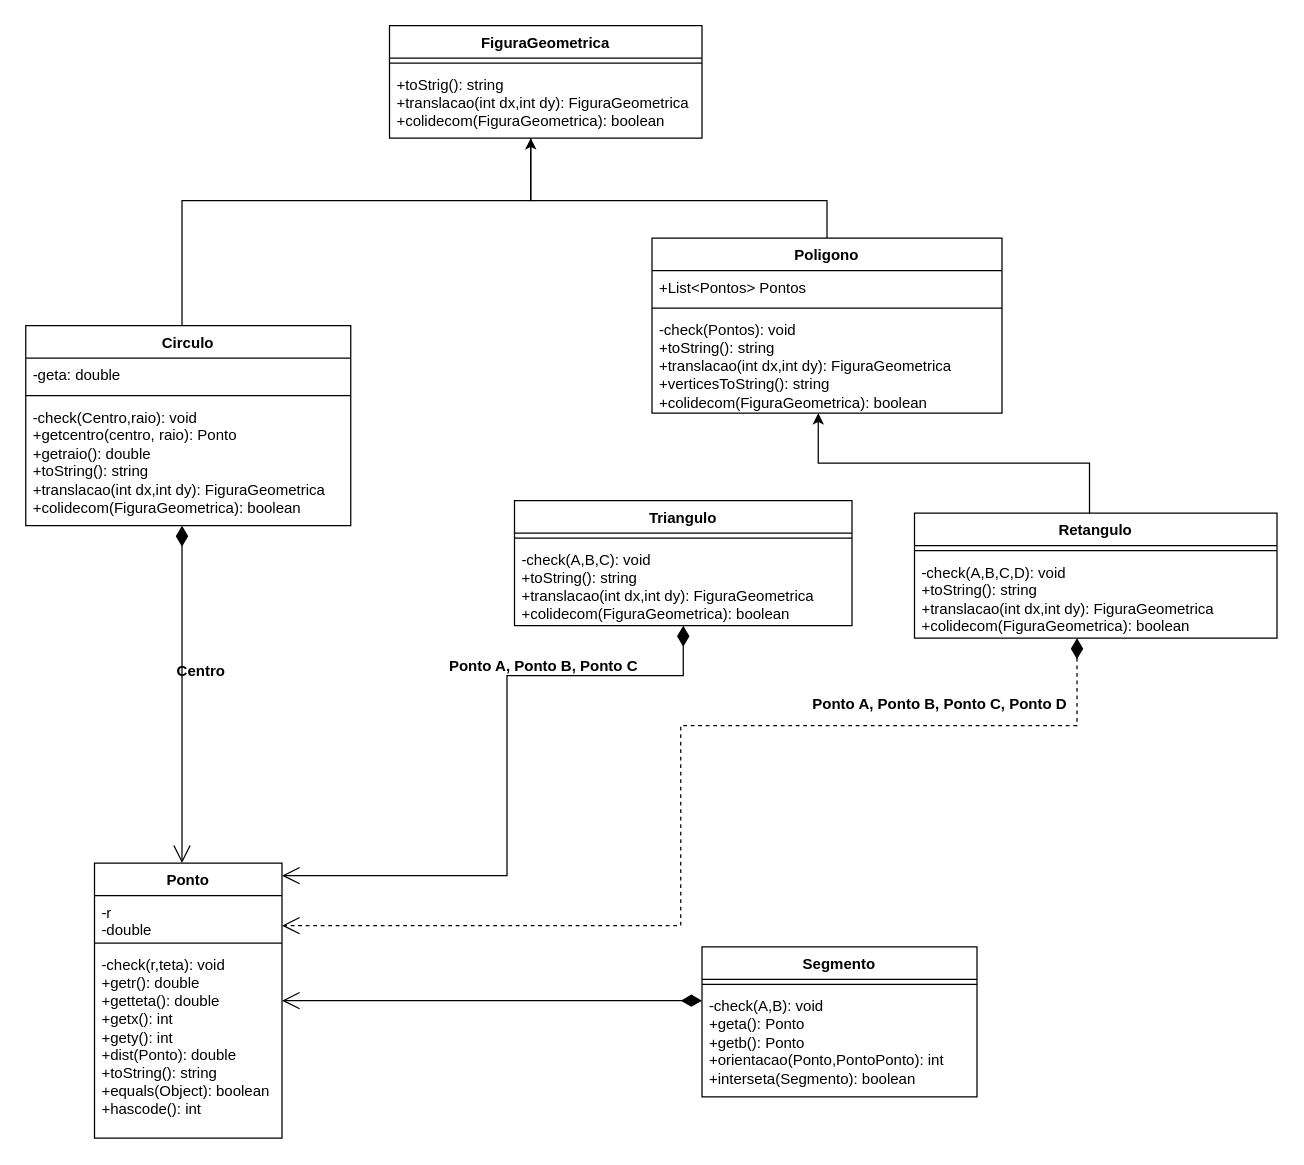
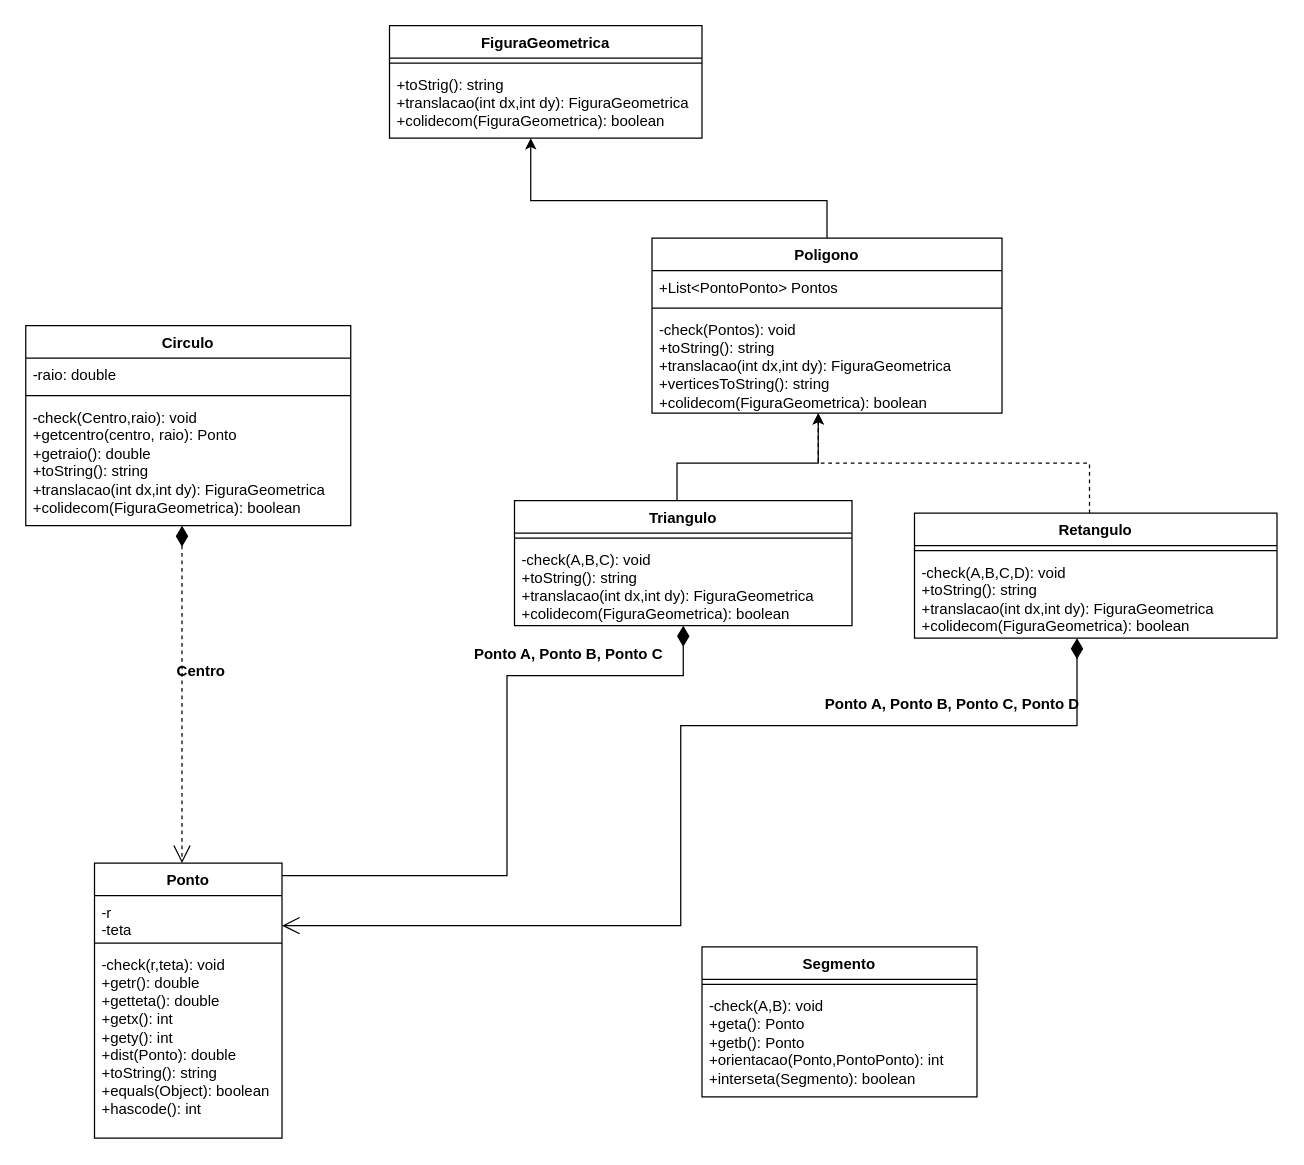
  <mxCell id="0" />
  <mxCell id="1" parent="0" />
  <mxCell id="2" value="Ponto" style="swimlane;fontStyle=1;align=center;verticalAlign=top;childLayout=stackLayout;horizontal=1;startSize=26;horizontalStack=0;resizeParent=1;resizeParentMax=0;resizeLast=0;collapsible=1;marginBottom=0;whiteSpace=wrap;html=1;" parent="1" vertex="1"><mxGeometry x="75" y="690" width="150" height="220" as="geometry"><mxRectangle x="320" y="180" width="100" height="30" as="alternateBounds" /></mxGeometry></mxCell>
- <mxCell id="3" value="-r&lt;div&gt;-double&lt;/div&gt;" style="text;strokeColor=none;fillColor=none;align=left;verticalAlign=top;spacingLeft=4;spacingRight=4;overflow=hidden;rotatable=0;points=[[0,0.5],[1,0.5]];portConstraint=eastwest;whiteSpace=wrap;html=1;" parent="2" vertex="1"><mxGeometry y="26" width="150" height="34" as="geometry" /></mxCell>
+ <mxCell id="3" value="-r&lt;div&gt;-teta&lt;/div&gt;" style="text;strokeColor=none;fillColor=none;align=left;verticalAlign=top;spacingLeft=4;spacingRight=4;overflow=hidden;rotatable=0;points=[[0,0.5],[1,0.5]];portConstraint=eastwest;whiteSpace=wrap;html=1;" parent="2" vertex="1"><mxGeometry y="26" width="150" height="34" as="geometry" /></mxCell>
  <mxCell id="4" value="" style="line;strokeWidth=1;fillColor=none;align=left;verticalAlign=middle;spacingTop=-1;spacingLeft=3;spacingRight=3;rotatable=0;labelPosition=right;points=[];portConstraint=eastwest;strokeColor=inherit;" parent="2" vertex="1"><mxGeometry y="60" width="150" height="8" as="geometry" /></mxCell>
  <mxCell id="5" value="-check(r,teta): void&lt;div&gt;+getr(): double&lt;/div&gt;&lt;div&gt;&lt;div&gt;+getteta(): double&lt;/div&gt;&lt;/div&gt;&lt;div&gt;&lt;div&gt;+getx(): int&lt;/div&gt;&lt;/div&gt;&lt;div&gt;&lt;div&gt;+gety(): int&lt;/div&gt;&lt;/div&gt;&lt;div&gt;&lt;div&gt;+dist(Ponto): double&lt;/div&gt;&lt;/div&gt;&lt;div&gt;+toString(): string&lt;/div&gt;&lt;div&gt;+equals(Object): boolean&lt;/div&gt;&lt;div&gt;+hascode(): int&lt;/div&gt;" style="text;strokeColor=none;fillColor=none;align=left;verticalAlign=top;spacingLeft=4;spacingRight=4;overflow=hidden;rotatable=0;points=[[0,0.5],[1,0.5]];portConstraint=eastwest;whiteSpace=wrap;html=1;" parent="2" vertex="1"><mxGeometry y="68" width="150" height="152" as="geometry" /></mxCell>
- <mxCell id="6" value="&lt;div&gt;&lt;br&gt;&lt;/div&gt;" style="endArrow=open;html=1;endSize=12;startArrow=diamondThin;startSize=14;startFill=1;edgeStyle=orthogonalEdgeStyle;align=left;verticalAlign=bottom;rounded=0;" parent="1" source="20" target="2" edge="1"><mxGeometry x="-0.506" y="37" relative="1" as="geometry"><mxPoint x="464" y="610" as="sourcePoint" /><mxPoint x="454" y="590" as="targetPoint" /><Array as="points"><mxPoint x="411" y="800" /><mxPoint x="411" y="800" /></Array><mxPoint as="offset" /></mxGeometry></mxCell>
- <mxCell id="7" style="edgeStyle=orthogonalEdgeStyle;rounded=0;orthogonalLoop=1;jettySize=auto;html=1;" parent="1" source="8" target="33" edge="1"><mxGeometry relative="1" as="geometry"><Array as="points"><mxPoint x="871" y="370" /><mxPoint x="654" y="370" /></Array><mxPoint x="654" y="340" as="targetPoint" /></mxGeometry></mxCell>
+ <mxCell id="7" style="edgeStyle=orthogonalEdgeStyle;rounded=0;orthogonalLoop=1;jettySize=auto;html=1;dashed=1;" parent="1" source="8" target="33" edge="1"><mxGeometry relative="1" as="geometry"><Array as="points"><mxPoint x="871" y="370" /><mxPoint x="654" y="370" /></Array><mxPoint x="654" y="340" as="targetPoint" /></mxGeometry></mxCell>
  <mxCell id="8" value="Retangulo" style="swimlane;fontStyle=1;align=center;verticalAlign=top;childLayout=stackLayout;horizontal=1;startSize=26;horizontalStack=0;resizeParent=1;resizeParentMax=0;resizeLast=0;collapsible=1;marginBottom=0;whiteSpace=wrap;html=1;" parent="1" vertex="1"><mxGeometry x="731" y="410" width="290" height="100" as="geometry"><mxRectangle x="320" y="180" width="100" height="30" as="alternateBounds" /></mxGeometry></mxCell>
  <mxCell id="9" value="" style="line;strokeWidth=1;fillColor=none;align=left;verticalAlign=middle;spacingTop=-1;spacingLeft=3;spacingRight=3;rotatable=0;labelPosition=right;points=[];portConstraint=eastwest;strokeColor=inherit;" parent="8" vertex="1"><mxGeometry y="26" width="290" height="8" as="geometry" /></mxCell>
  <mxCell id="10" value="-check(A,B,C,D): void&lt;div&gt;+toString(): string&lt;/div&gt;&lt;div&gt;+translacao(int dx,int dy): FiguraGeometrica&amp;nbsp;&lt;/div&gt;&lt;div&gt;+colidecom(FiguraGeometrica): boolean&amp;nbsp;&lt;/div&gt;" style="text;strokeColor=none;fillColor=none;align=left;verticalAlign=top;spacingLeft=4;spacingRight=4;overflow=hidden;rotatable=0;points=[[0,0.5],[1,0.5]];portConstraint=eastwest;whiteSpace=wrap;html=1;" parent="8" vertex="1"><mxGeometry y="34" width="290" height="66" as="geometry" /></mxCell>
+ <mxCell id="11" style="edgeStyle=orthogonalEdgeStyle;rounded=0;orthogonalLoop=1;jettySize=auto;html=1;" parent="1" source="12" target="33" edge="1"><mxGeometry relative="1" as="geometry"><Array as="points"><mxPoint x="541" y="370" /><mxPoint x="654" y="370" /><mxPoint x="654" y="243" /></Array><mxPoint x="654" y="340" as="targetPoint" /></mxGeometry></mxCell>
  <mxCell id="12" value="Triangulo" style="swimlane;fontStyle=1;align=center;verticalAlign=top;childLayout=stackLayout;horizontal=1;startSize=26;horizontalStack=0;resizeParent=1;resizeParentMax=0;resizeLast=0;collapsible=1;marginBottom=0;whiteSpace=wrap;html=1;" parent="1" vertex="1"><mxGeometry x="411" y="400" width="270" height="100" as="geometry"><mxRectangle x="320" y="180" width="100" height="30" as="alternateBounds" /></mxGeometry></mxCell>
  <mxCell id="13" value="" style="line;strokeWidth=1;fillColor=none;align=left;verticalAlign=middle;spacingTop=-1;spacingLeft=3;spacingRight=3;rotatable=0;labelPosition=right;points=[];portConstraint=eastwest;strokeColor=inherit;" parent="12" vertex="1"><mxGeometry y="26" width="270" height="8" as="geometry" /></mxCell>
  <mxCell id="14" value="-check(A,B,C): void&lt;div&gt;+toString(): string&lt;/div&gt;&lt;div&gt;+translacao(int dx,int dy): FiguraGeometrica&lt;/div&gt;&lt;div&gt;&lt;span style=&quot;background-color: transparent; color: light-dark(rgb(0, 0, 0), rgb(255, 255, 255));&quot;&gt;+colidecom(FiguraGeometrica): boolean&amp;nbsp;&lt;/span&gt;&amp;nbsp;&lt;/div&gt;" style="text;strokeColor=none;fillColor=none;align=left;verticalAlign=top;spacingLeft=4;spacingRight=4;overflow=hidden;rotatable=0;points=[[0,0.5],[1,0.5]];portConstraint=eastwest;whiteSpace=wrap;html=1;" parent="12" vertex="1"><mxGeometry y="34" width="270" height="66" as="geometry" /></mxCell>
- <mxCell id="15" style="edgeStyle=orthogonalEdgeStyle;rounded=0;orthogonalLoop=1;jettySize=auto;html=1;" parent="1" source="16" target="23" edge="1"><mxGeometry relative="1" as="geometry"><mxPoint x="84" y="260" as="sourcePoint" /><Array as="points"><mxPoint x="145" y="160" /><mxPoint x="424" y="160" /></Array></mxGeometry></mxCell>
  <mxCell id="16" value="Circulo" style="swimlane;fontStyle=1;align=center;verticalAlign=top;childLayout=stackLayout;horizontal=1;startSize=26;horizontalStack=0;resizeParent=1;resizeParentMax=0;resizeLast=0;collapsible=1;marginBottom=0;whiteSpace=wrap;html=1;" parent="1" vertex="1"><mxGeometry x="20" y="260" width="260" height="160" as="geometry"><mxRectangle x="320" y="180" width="100" height="30" as="alternateBounds" /></mxGeometry></mxCell>
- <mxCell id="17" value="-geta: double" style="text;strokeColor=none;fillColor=none;align=left;verticalAlign=top;spacingLeft=4;spacingRight=4;overflow=hidden;rotatable=0;points=[[0,0.5],[1,0.5]];portConstraint=eastwest;whiteSpace=wrap;html=1;" parent="16" vertex="1"><mxGeometry y="26" width="260" height="26" as="geometry" /></mxCell>
+ <mxCell id="17" value="-raio: double" style="text;strokeColor=none;fillColor=none;align=left;verticalAlign=top;spacingLeft=4;spacingRight=4;overflow=hidden;rotatable=0;points=[[0,0.5],[1,0.5]];portConstraint=eastwest;whiteSpace=wrap;html=1;" parent="16" vertex="1"><mxGeometry y="26" width="260" height="26" as="geometry" /></mxCell>
  <mxCell id="18" value="" style="line;strokeWidth=1;fillColor=none;align=left;verticalAlign=middle;spacingTop=-1;spacingLeft=3;spacingRight=3;rotatable=0;labelPosition=right;points=[];portConstraint=eastwest;strokeColor=inherit;" parent="16" vertex="1"><mxGeometry y="52" width="260" height="8" as="geometry" /></mxCell>
  <mxCell id="19" value="&lt;div&gt;-check(Centro,raio): void&lt;/div&gt;+getcentro(centro, raio): Ponto&lt;div&gt;+getraio(): double&lt;/div&gt;&lt;div&gt;+toString(): string&lt;/div&gt;&lt;div&gt;+translacao(int dx,int dy): FiguraGeometrica&lt;/div&gt;&lt;div&gt;&lt;span style=&quot;background-color: transparent; color: light-dark(rgb(0, 0, 0), rgb(255, 255, 255));&quot;&gt;+colidecom(FiguraGeometrica): boolean&amp;nbsp;&lt;/span&gt;&amp;nbsp;&lt;/div&gt;" style="text;strokeColor=none;fillColor=none;align=left;verticalAlign=top;spacingLeft=4;spacingRight=4;overflow=hidden;rotatable=0;points=[[0,0.5],[1,0.5]];portConstraint=eastwest;whiteSpace=wrap;html=1;" parent="16" vertex="1"><mxGeometry y="60" width="260" height="100" as="geometry" /></mxCell>
  <mxCell id="20" value="Segmento" style="swimlane;fontStyle=1;align=center;verticalAlign=top;childLayout=stackLayout;horizontal=1;startSize=26;horizontalStack=0;resizeParent=1;resizeParentMax=0;resizeLast=0;collapsible=1;marginBottom=0;whiteSpace=wrap;html=1;" parent="1" vertex="1"><mxGeometry x="561" y="757" width="220" height="120" as="geometry"><mxRectangle x="320" y="180" width="100" height="30" as="alternateBounds" /></mxGeometry></mxCell>
  <mxCell id="21" value="" style="line;strokeWidth=1;fillColor=none;align=left;verticalAlign=middle;spacingTop=-1;spacingLeft=3;spacingRight=3;rotatable=0;labelPosition=right;points=[];portConstraint=eastwest;strokeColor=inherit;" parent="20" vertex="1"><mxGeometry y="26" width="220" height="8" as="geometry" /></mxCell>
  <mxCell id="22" value="&lt;div&gt;-check(A,B): void&lt;/div&gt;+geta(): Ponto&lt;div&gt;+getb(): Ponto&lt;/div&gt;&lt;div&gt;+orientacao(Ponto,PontoPonto): int&lt;/div&gt;&lt;div&gt;+interseta(Segmento): boolean&lt;/div&gt;" style="text;strokeColor=none;fillColor=none;align=left;verticalAlign=top;spacingLeft=4;spacingRight=4;overflow=hidden;rotatable=0;points=[[0,0.5],[1,0.5]];portConstraint=eastwest;whiteSpace=wrap;html=1;" parent="20" vertex="1"><mxGeometry y="34" width="220" height="86" as="geometry" /></mxCell>
  <mxCell id="23" value="FiguraGeometrica" style="swimlane;fontStyle=1;align=center;verticalAlign=top;childLayout=stackLayout;horizontal=1;startSize=26;horizontalStack=0;resizeParent=1;resizeParentMax=0;resizeLast=0;collapsible=1;marginBottom=0;whiteSpace=wrap;html=1;" parent="1" vertex="1"><mxGeometry x="311" y="20" width="250" height="90" as="geometry"><mxRectangle x="320" y="180" width="100" height="30" as="alternateBounds" /></mxGeometry></mxCell>
  <mxCell id="24" value="" style="line;strokeWidth=1;fillColor=none;align=left;verticalAlign=middle;spacingTop=-1;spacingLeft=3;spacingRight=3;rotatable=0;labelPosition=right;points=[];portConstraint=eastwest;strokeColor=inherit;" parent="23" vertex="1"><mxGeometry y="26" width="250" height="8" as="geometry" /></mxCell>
  <mxCell id="25" value="+toStrig(): string&lt;div&gt;+translacao(int dx,int dy): FiguraGeometrica&lt;/div&gt;&lt;div&gt;+colidecom(FiguraGeometrica): boolean&amp;nbsp;&lt;/div&gt;" style="text;strokeColor=none;fillColor=none;align=left;verticalAlign=top;spacingLeft=4;spacingRight=4;overflow=hidden;rotatable=0;points=[[0,0.5],[1,0.5]];portConstraint=eastwest;whiteSpace=wrap;html=1;" parent="23" vertex="1"><mxGeometry y="34" width="250" height="56" as="geometry" /></mxCell>
- <mxCell id="26" style="edgeStyle=orthogonalEdgeStyle;rounded=0;orthogonalLoop=1;jettySize=auto;html=1;endArrow=none;" parent="1" source="33" target="23" edge="1"><mxGeometry relative="1" as="geometry"><Array as="points"><mxPoint x="661" y="160" /><mxPoint x="424" y="160" /></Array><mxPoint x="651" y="240" as="sourcePoint" /></mxGeometry></mxCell>
- <mxCell id="27" value="" style="endArrow=open;html=1;endSize=12;startArrow=diamondThin;startSize=14;startFill=1;edgeStyle=orthogonalEdgeStyle;align=left;verticalAlign=bottom;rounded=0;" parent="1" source="16" target="2" edge="1"><mxGeometry x="-0.652" y="-44" relative="1" as="geometry"><mxPoint x="145" y="490" as="sourcePoint" /><mxPoint x="244" y="653" as="targetPoint" /><Array as="points"><mxPoint x="145" y="620" /><mxPoint x="145" y="620" /></Array><mxPoint as="offset" /></mxGeometry></mxCell>
- <mxCell id="28" value="&lt;div&gt;&lt;br&gt;&lt;/div&gt;&lt;div&gt;&lt;br&gt;&lt;/div&gt;" style="endArrow=open;html=1;endSize=12;startArrow=diamondThin;startSize=14;startFill=1;edgeStyle=orthogonalEdgeStyle;align=left;verticalAlign=bottom;rounded=0;" parent="1" source="12" target="2" edge="1"><mxGeometry x="-0.667" y="36" relative="1" as="geometry"><mxPoint x="415" y="520" as="sourcePoint" /><mxPoint x="452" y="773" as="targetPoint" /><Array as="points"><mxPoint x="546" y="540" /><mxPoint x="405" y="540" /><mxPoint x="405" y="700" /></Array><mxPoint as="offset" /></mxGeometry></mxCell>
- <mxCell id="29" value="&lt;div&gt;&lt;br&gt;&lt;/div&gt;&lt;div&gt;&lt;br&gt;&lt;/div&gt;" style="endArrow=open;html=1;endSize=12;startArrow=diamondThin;startSize=14;startFill=1;edgeStyle=orthogonalEdgeStyle;align=left;verticalAlign=bottom;rounded=0;dashed=1;" parent="1" source="8" target="2" edge="1"><mxGeometry x="-0.875" y="37" relative="1" as="geometry"><mxPoint x="444" y="520" as="sourcePoint" /><mxPoint x="666" y="746" as="targetPoint" /><Array as="points"><mxPoint x="861" y="580" /><mxPoint x="544" y="580" /><mxPoint x="544" y="740" /></Array><mxPoint as="offset" /></mxGeometry></mxCell>
+ <mxCell id="26" style="edgeStyle=orthogonalEdgeStyle;rounded=0;orthogonalLoop=1;jettySize=auto;html=1;" parent="1" source="33" target="23" edge="1"><mxGeometry relative="1" as="geometry"><Array as="points"><mxPoint x="661" y="160" /><mxPoint x="424" y="160" /></Array><mxPoint x="651" y="240" as="sourcePoint" /></mxGeometry></mxCell>
+ <mxCell id="27" value="" style="endArrow=open;html=1;endSize=12;startArrow=diamondThin;startSize=14;startFill=1;edgeStyle=orthogonalEdgeStyle;align=left;verticalAlign=bottom;rounded=0;dashed=1;" parent="1" source="16" target="2" edge="1"><mxGeometry x="-0.652" y="-44" relative="1" as="geometry"><mxPoint x="145" y="490" as="sourcePoint" /><mxPoint x="244" y="653" as="targetPoint" /><Array as="points"><mxPoint x="145" y="620" /><mxPoint x="145" y="620" /></Array><mxPoint as="offset" /></mxGeometry></mxCell>
+ <mxCell id="28" value="&lt;div&gt;&lt;br&gt;&lt;/div&gt;&lt;div&gt;&lt;br&gt;&lt;/div&gt;" style="endArrow=none;html=1;endSize=12;startArrow=diamondThin;startSize=14;startFill=1;edgeStyle=orthogonalEdgeStyle;align=left;verticalAlign=bottom;rounded=0;" parent="1" source="12" target="2" edge="1"><mxGeometry x="-0.667" y="36" relative="1" as="geometry"><mxPoint x="415" y="520" as="sourcePoint" /><mxPoint x="452" y="773" as="targetPoint" /><Array as="points"><mxPoint x="546" y="540" /><mxPoint x="405" y="540" /><mxPoint x="405" y="700" /></Array><mxPoint as="offset" /></mxGeometry></mxCell>
+ <mxCell id="29" value="&lt;div&gt;&lt;br&gt;&lt;/div&gt;&lt;div&gt;&lt;br&gt;&lt;/div&gt;" style="endArrow=open;html=1;endSize=12;startArrow=diamondThin;startSize=14;startFill=1;edgeStyle=orthogonalEdgeStyle;align=left;verticalAlign=bottom;rounded=0;" parent="1" source="8" target="2" edge="1"><mxGeometry x="-0.875" y="37" relative="1" as="geometry"><mxPoint x="444" y="520" as="sourcePoint" /><mxPoint x="666" y="746" as="targetPoint" /><Array as="points"><mxPoint x="861" y="580" /><mxPoint x="544" y="580" /><mxPoint x="544" y="740" /></Array><mxPoint as="offset" /></mxGeometry></mxCell>
  <mxCell id="30" value="Centro" style="text;align=center;fontStyle=1;verticalAlign=middle;spacingLeft=3;spacingRight=3;strokeColor=none;rotatable=0;points=[[0,0.5],[1,0.5]];portConstraint=eastwest;html=1;" parent="1" vertex="1"><mxGeometry x="120" y="524" width="80" height="26" as="geometry" /></mxCell>
- <mxCell id="31" value="Ponto A, Ponto B, Ponto C" style="text;align=center;fontStyle=1;verticalAlign=middle;spacingLeft=3;spacingRight=3;strokeColor=none;rotatable=0;points=[[0,0.5],[1,0.5]];portConstraint=eastwest;html=1;" parent="1" vertex="1"><mxGeometry x="394" y="520" width="80" height="26" as="geometry" /></mxCell>
- <mxCell id="32" value="Ponto A, Ponto B, Ponto C, Ponto D" style="text;align=center;fontStyle=1;verticalAlign=middle;spacingLeft=3;spacingRight=3;strokeColor=none;rotatable=0;points=[[0,0.5],[1,0.5]];portConstraint=eastwest;html=1;" parent="1" vertex="1"><mxGeometry x="711" y="550" width="80" height="26" as="geometry" /></mxCell>
+ <mxCell id="31" value="Ponto A, Ponto B, Ponto C" style="text;align=center;fontStyle=1;verticalAlign=middle;spacingLeft=3;spacingRight=3;strokeColor=none;rotatable=0;points=[[0,0.5],[1,0.5]];portConstraint=eastwest;html=1;" parent="1" vertex="1"><mxGeometry x="414" y="510" width="80" height="26" as="geometry" /></mxCell>
+ <mxCell id="32" value="Ponto A, Ponto B, Ponto C, Ponto D" style="text;align=center;fontStyle=1;verticalAlign=middle;spacingLeft=3;spacingRight=3;strokeColor=none;rotatable=0;points=[[0,0.5],[1,0.5]];portConstraint=eastwest;html=1;" parent="1" vertex="1"><mxGeometry x="721" y="550" width="80" height="26" as="geometry" /></mxCell>
  <mxCell id="33" value="Poligono" style="swimlane;fontStyle=1;align=center;verticalAlign=top;childLayout=stackLayout;horizontal=1;startSize=26;horizontalStack=0;resizeParent=1;resizeParentMax=0;resizeLast=0;collapsible=1;marginBottom=0;whiteSpace=wrap;html=1;" vertex="1" parent="1"><mxGeometry x="521" y="190" width="280" height="140" as="geometry"><mxRectangle x="320" y="180" width="100" height="30" as="alternateBounds" /></mxGeometry></mxCell>
- <mxCell id="34" value="+List&amp;lt;Pontos&amp;gt; Pontos" style="text;strokeColor=none;fillColor=none;align=left;verticalAlign=top;spacingLeft=4;spacingRight=4;overflow=hidden;rotatable=0;points=[[0,0.5],[1,0.5]];portConstraint=eastwest;whiteSpace=wrap;html=1;" vertex="1" parent="33"><mxGeometry y="26" width="280" height="26" as="geometry" /></mxCell>
+ <mxCell id="34" value="+List&amp;lt;PontoPonto&amp;gt; Pontos" style="text;strokeColor=none;fillColor=none;align=left;verticalAlign=top;spacingLeft=4;spacingRight=4;overflow=hidden;rotatable=0;points=[[0,0.5],[1,0.5]];portConstraint=eastwest;whiteSpace=wrap;html=1;" vertex="1" parent="33"><mxGeometry y="26" width="280" height="26" as="geometry" /></mxCell>
  <mxCell id="35" value="" style="line;strokeWidth=1;fillColor=none;align=left;verticalAlign=middle;spacingTop=-1;spacingLeft=3;spacingRight=3;rotatable=0;labelPosition=right;points=[];portConstraint=eastwest;strokeColor=inherit;" vertex="1" parent="33"><mxGeometry y="52" width="280" height="8" as="geometry" /></mxCell>
  <mxCell id="36" value="-check(Pontos): void&lt;div&gt;+toString(): string&lt;/div&gt;&lt;div&gt;+translacao(int dx,int dy): FiguraGeometrica&lt;/div&gt;&lt;div&gt;+verticesToString(): string&lt;/div&gt;&lt;div&gt;&lt;span style=&quot;background-color: transparent; color: light-dark(rgb(0, 0, 0), rgb(255, 255, 255));&quot;&gt;+colidecom(FiguraGeometrica): boolean&lt;/span&gt;&amp;nbsp;&lt;/div&gt;" style="text;strokeColor=none;fillColor=none;align=left;verticalAlign=top;spacingLeft=4;spacingRight=4;overflow=hidden;rotatable=0;points=[[0,0.5],[1,0.5]];portConstraint=eastwest;whiteSpace=wrap;html=1;" vertex="1" parent="33"><mxGeometry y="60" width="280" height="80" as="geometry" /></mxCell>
